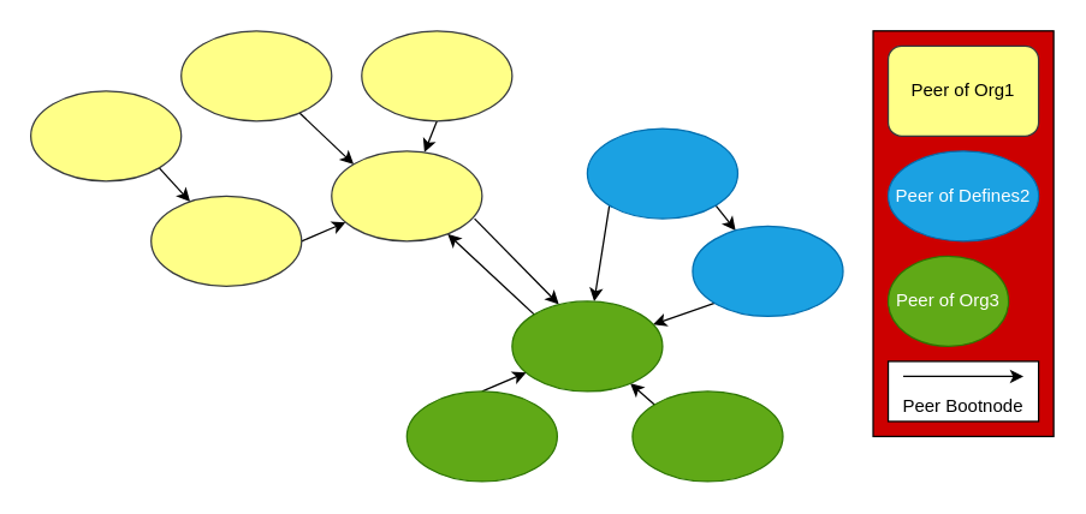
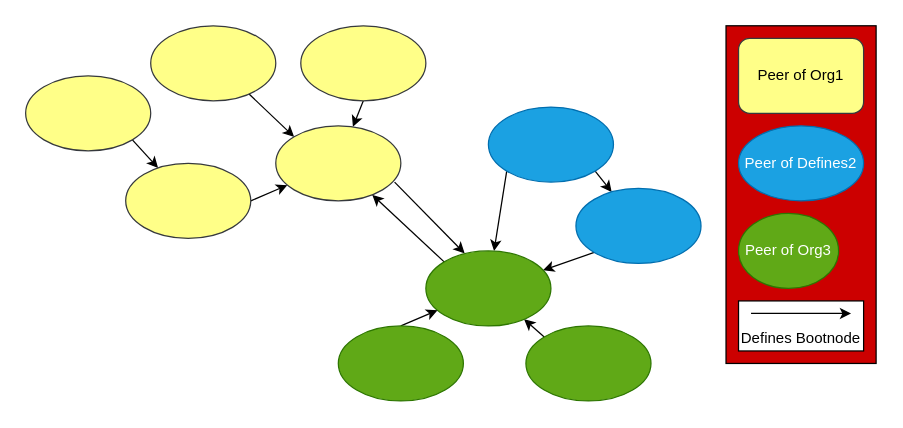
  <mxCell id="0" />
  <mxCell id="1" parent="0" />
  <mxCell id="2" value="" style="rounded=0;whiteSpace=wrap;html=1;fillColor=#CC0000;" vertex="1" parent="1"><mxGeometry x="580" width="120" height="270" as="geometry" y="20" /></mxCell>
  <mxCell id="3" value="Peer of Org1" style="whiteSpace=wrap;html=1;fillColor=#ffff88;strokeColor=#36393d;rounded=1;" vertex="1" parent="1"><mxGeometry x="590" y="30" width="100" height="60" as="geometry" /></mxCell>
  <mxCell id="4" value="Peer of Defines2" style="ellipse;whiteSpace=wrap;html=1;fillColor=#1ba1e2;strokeColor=#006EAF;fontColor=#ffffff;" vertex="1" parent="1"><mxGeometry x="590" y="100" width="100" height="60" as="geometry" /></mxCell>
  <mxCell id="5" value="Peer of Org3" style="ellipse;whiteSpace=wrap;html=1;fillColor=#60a917;strokeColor=#2D7600;fontColor=#ffffff;" vertex="1" parent="1"><mxGeometry x="590" y="170" width="80" height="60" as="geometry" /></mxCell>
  <mxCell id="6" value="" style="rounded=0;whiteSpace=wrap;html=1;" vertex="1" parent="1"><mxGeometry x="590" y="240" width="100" height="40" as="geometry" /></mxCell>
  <mxCell id="7" value="" style="endArrow=classic;html=1;" edge="1" parent="1"><mxGeometry width="50" height="50" relative="1" as="geometry"><mxPoint x="600" y="250" as="sourcePoint" /><mxPoint x="680" y="250" as="targetPoint" /></mxGeometry></mxCell>
- <mxCell id="8" value="Peer Bootnode" style="text;html=1;strokeColor=none;fillColor=none;align=center;verticalAlign=middle;whiteSpace=wrap;rounded=0;" vertex="1" parent="1"><mxGeometry x="590" y="260" width="100" height="20" as="geometry" /></mxCell>
+ <mxCell id="8" value="Defines Bootnode" style="text;html=1;strokeColor=none;fillColor=none;align=center;verticalAlign=middle;whiteSpace=wrap;rounded=0;" vertex="1" parent="1"><mxGeometry x="590" y="260" width="100" height="20" as="geometry" /></mxCell>
  <mxCell id="9" style="edgeStyle=none;rounded=0;orthogonalLoop=1;jettySize=auto;html=1;exitX=0.78;exitY=0.9;exitDx=0;exitDy=0;exitPerimeter=0;entryX=0;entryY=0;entryDx=0;entryDy=0;" edge="1" parent="1" source="10" target="16"><mxGeometry relative="1" as="geometry" /></mxCell>
  <mxCell id="10" value="" style="ellipse;whiteSpace=wrap;html=1;fillColor=#ffff88;strokeColor=#36393d;" vertex="1" parent="1"><mxGeometry x="120" width="100" height="60" as="geometry" y="20" /></mxCell>
  <mxCell id="11" style="edgeStyle=none;rounded=0;orthogonalLoop=1;jettySize=auto;html=1;exitX=0.5;exitY=1;exitDx=0;exitDy=0;" edge="1" parent="1" source="12" target="16"><mxGeometry relative="1" as="geometry" /></mxCell>
  <mxCell id="12" value="" style="ellipse;whiteSpace=wrap;html=1;fillColor=#ffff88;strokeColor=#36393d;" vertex="1" parent="1"><mxGeometry x="240" width="100" height="60" as="geometry" y="20" /></mxCell>
  <mxCell id="13" style="edgeStyle=none;rounded=0;orthogonalLoop=1;jettySize=auto;html=1;exitX=1;exitY=1;exitDx=0;exitDy=0;" edge="1" parent="1" source="14" target="18"><mxGeometry relative="1" as="geometry" /></mxCell>
  <mxCell id="14" value="" style="ellipse;whiteSpace=wrap;html=1;fillColor=#ffff88;strokeColor=#36393d;" vertex="1" parent="1"><mxGeometry y="60" width="100" height="60" as="geometry" x="20" /></mxCell>
  <mxCell id="15" style="edgeStyle=none;rounded=0;orthogonalLoop=1;jettySize=auto;html=1;exitX=0.95;exitY=0.75;exitDx=0;exitDy=0;exitPerimeter=0;entryX=0.31;entryY=0.033;entryDx=0;entryDy=0;entryPerimeter=0;" edge="1" parent="1" source="16" target="27"><mxGeometry relative="1" as="geometry" /></mxCell>
  <mxCell id="16" value="" style="ellipse;whiteSpace=wrap;html=1;fillColor=#ffff88;strokeColor=#36393d;" vertex="1" parent="1"><mxGeometry x="220" y="100" width="100" height="60" as="geometry" /></mxCell>
  <mxCell id="17" style="edgeStyle=none;rounded=0;orthogonalLoop=1;jettySize=auto;html=1;exitX=1;exitY=0.5;exitDx=0;exitDy=0;" edge="1" parent="1" source="18" target="16"><mxGeometry relative="1" as="geometry" /></mxCell>
  <mxCell id="18" value="" style="ellipse;whiteSpace=wrap;html=1;fillColor=#ffff88;strokeColor=#36393d;" vertex="1" parent="1"><mxGeometry x="100" y="130" width="100" height="60" as="geometry" /></mxCell>
  <mxCell id="19" style="edgeStyle=none;rounded=0;orthogonalLoop=1;jettySize=auto;html=1;exitX=0;exitY=1;exitDx=0;exitDy=0;" edge="1" parent="1" source="21" target="27"><mxGeometry relative="1" as="geometry" /></mxCell>
  <mxCell id="20" style="edgeStyle=none;rounded=0;orthogonalLoop=1;jettySize=auto;html=1;exitX=1;exitY=1;exitDx=0;exitDy=0;" edge="1" parent="1" source="21" target="23"><mxGeometry relative="1" as="geometry" /></mxCell>
  <mxCell id="21" value="" style="ellipse;whiteSpace=wrap;html=1;fillColor=#1ba1e2;strokeColor=#006EAF;fontColor=#ffffff;" vertex="1" parent="1"><mxGeometry x="390" y="85" width="100" height="60" as="geometry" /></mxCell>
  <mxCell id="22" style="edgeStyle=none;rounded=0;orthogonalLoop=1;jettySize=auto;html=1;exitX=0;exitY=1;exitDx=0;exitDy=0;" edge="1" parent="1" source="23" target="27"><mxGeometry relative="1" as="geometry" /></mxCell>
  <mxCell id="23" value="" style="ellipse;whiteSpace=wrap;html=1;fillColor=#1ba1e2;strokeColor=#006EAF;fontColor=#ffffff;" vertex="1" parent="1"><mxGeometry x="460" y="150" width="100" height="60" as="geometry" /></mxCell>
  <mxCell id="24" style="edgeStyle=none;rounded=0;orthogonalLoop=1;jettySize=auto;html=1;exitX=0;exitY=0;exitDx=0;exitDy=0;" edge="1" parent="1" source="25" target="27"><mxGeometry relative="1" as="geometry" /></mxCell>
  <mxCell id="25" value="" style="ellipse;whiteSpace=wrap;html=1;fillColor=#60a917;strokeColor=#2D7600;fontColor=#ffffff;" vertex="1" parent="1"><mxGeometry x="420" y="260" width="100" height="60" as="geometry" /></mxCell>
  <mxCell id="26" style="edgeStyle=none;rounded=0;orthogonalLoop=1;jettySize=auto;html=1;exitX=0;exitY=0;exitDx=0;exitDy=0;" edge="1" parent="1" source="27" target="16"><mxGeometry relative="1" as="geometry" /></mxCell>
  <mxCell id="27" value="" style="ellipse;whiteSpace=wrap;html=1;fillColor=#60a917;strokeColor=#2D7600;fontColor=#ffffff;" vertex="1" parent="1"><mxGeometry x="340" y="200" width="100" height="60" as="geometry" /></mxCell>
  <mxCell id="28" style="edgeStyle=none;rounded=0;orthogonalLoop=1;jettySize=auto;html=1;exitX=0.5;exitY=0;exitDx=0;exitDy=0;" edge="1" parent="1" source="29" target="27"><mxGeometry relative="1" as="geometry" /></mxCell>
  <mxCell id="29" value="" style="ellipse;whiteSpace=wrap;html=1;fillColor=#60a917;strokeColor=#2D7600;fontColor=#ffffff;" vertex="1" parent="1"><mxGeometry x="270" y="260" width="100" height="60" as="geometry" /></mxCell>
